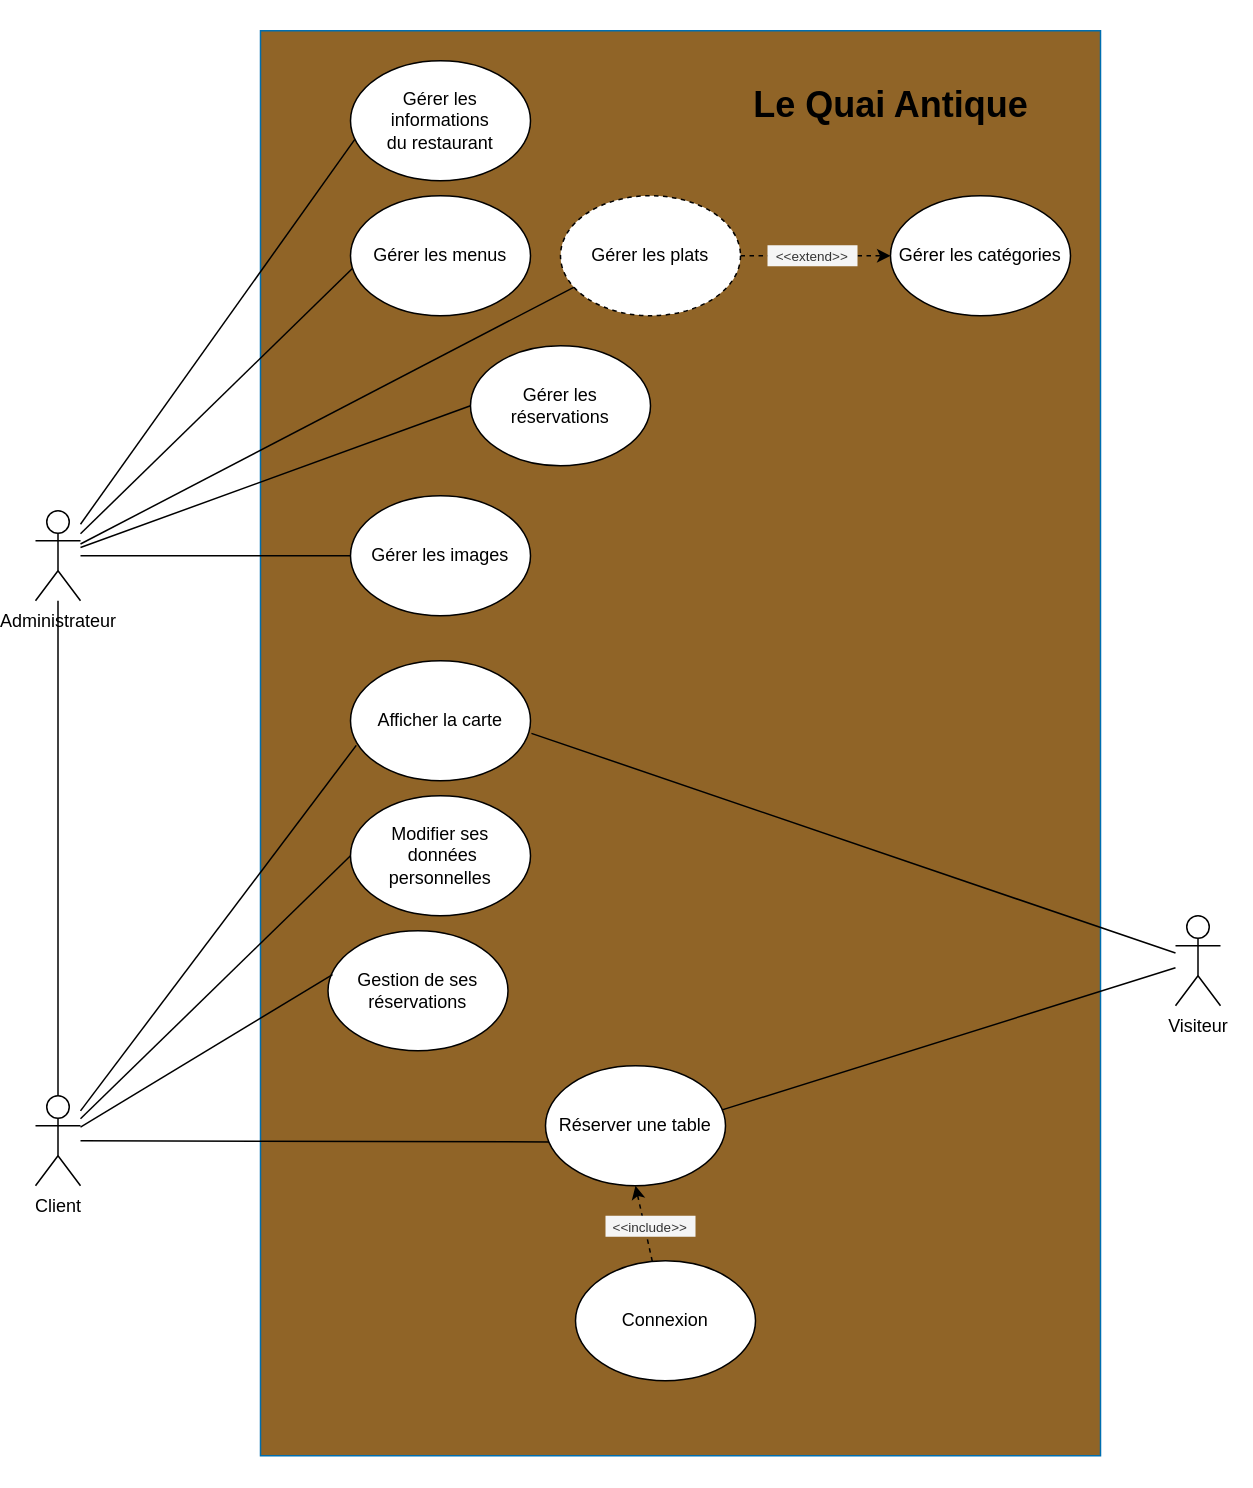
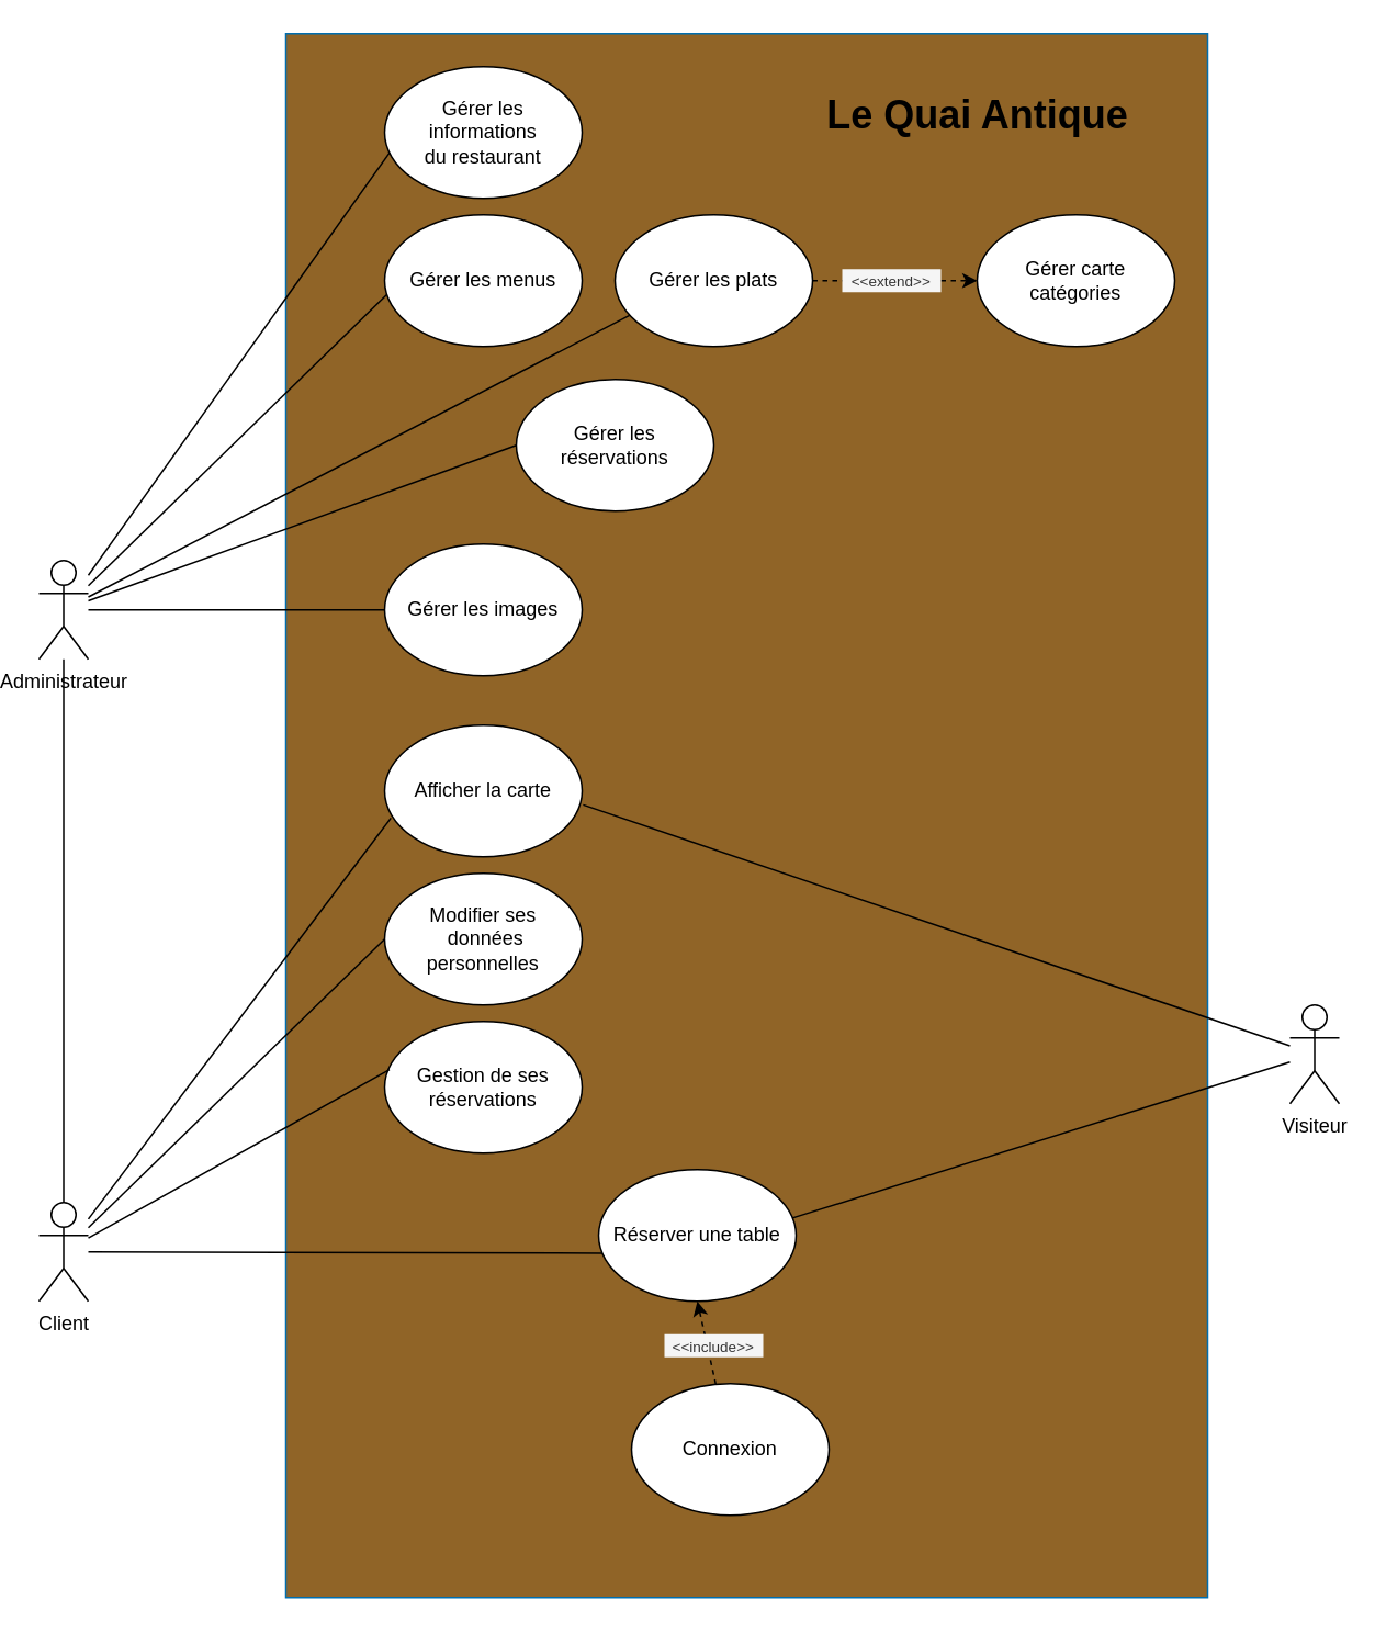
  <mxCell id="0" />
  <mxCell id="1" parent="0" />
  <mxCell id="2" value="" style="rounded=0;whiteSpace=wrap;html=1;fillColor=#906427;strokeColor=#006EAF;rotation=0;fontColor=#ffffff;" vertex="1" parent="1"><mxGeometry x="170" y="20" width="560" height="950" as="geometry" /></mxCell>
  <mxCell id="3" value="Le Quai Antique" style="text;strokeColor=none;fillColor=none;html=1;fontSize=24;fontStyle=1;verticalAlign=middle;align=center;" vertex="1" parent="1"><mxGeometry x="540" y="50" width="100" height="40" as="geometry" /></mxCell>
  <mxCell id="4" style="rounded=0;orthogonalLoop=1;jettySize=auto;html=1;endArrow=none;endFill=0;" edge="1" parent="1" source="6" target="23"><mxGeometry relative="1" as="geometry" /></mxCell>
  <mxCell id="5" style="rounded=0;orthogonalLoop=1;jettySize=auto;html=1;entryX=0;entryY=0.5;entryDx=0;entryDy=0;endArrow=none;endFill=0;" edge="1" parent="1" source="6" target="24"><mxGeometry relative="1" as="geometry" /></mxCell>
  <mxCell id="6" value="Administrateur" style="shape=umlActor;verticalLabelPosition=bottom;verticalAlign=top;html=1;outlineConnect=0;" vertex="1" parent="1"><mxGeometry x="20" y="340" width="30" height="60" as="geometry" /></mxCell>
  <mxCell id="7" style="rounded=0;orthogonalLoop=1;jettySize=auto;html=1;endArrow=none;endFill=0;entryX=0.033;entryY=0.635;entryDx=0;entryDy=0;entryPerimeter=0;" edge="1" parent="1" source="9" target="15"><mxGeometry relative="1" as="geometry"><mxPoint x="230" y="540" as="targetPoint" /></mxGeometry></mxCell>
  <mxCell id="8" style="rounded=0;orthogonalLoop=1;jettySize=auto;html=1;endArrow=none;endFill=0;entryX=0.032;entryY=0.705;entryDx=0;entryDy=0;entryPerimeter=0;" edge="1" parent="1" source="9" target="14"><mxGeometry relative="1" as="geometry" /></mxCell>
  <mxCell id="9" value="Client" style="shape=umlActor;verticalLabelPosition=bottom;verticalAlign=top;html=1;outlineConnect=0;" vertex="1" parent="1"><mxGeometry x="20" y="730" width="30" height="60" as="geometry" /></mxCell>
  <mxCell id="10" style="rounded=0;orthogonalLoop=1;jettySize=auto;html=1;endArrow=none;endFill=0;entryX=0.977;entryY=0.37;entryDx=0;entryDy=0;entryPerimeter=0;" edge="1" parent="1" source="12" target="15"><mxGeometry relative="1" as="geometry" /></mxCell>
  <mxCell id="11" style="rounded=0;orthogonalLoop=1;jettySize=auto;html=1;endArrow=none;endFill=0;entryX=1.005;entryY=0.605;entryDx=0;entryDy=0;entryPerimeter=0;" edge="1" parent="1" source="12" target="14"><mxGeometry relative="1" as="geometry" /></mxCell>
  <mxCell id="12" value="Visiteur" style="shape=umlActor;verticalLabelPosition=bottom;verticalAlign=top;html=1;outlineConnect=0;" vertex="1" parent="1"><mxGeometry x="780" y="610" width="30" height="60" as="geometry" /></mxCell>
  <mxCell id="13" style="rounded=0;orthogonalLoop=1;jettySize=auto;html=1;endArrow=none;endFill=0;" edge="1" parent="1" source="6" target="9"><mxGeometry relative="1" as="geometry"><mxPoint x="220" y="320" as="targetPoint" /></mxGeometry></mxCell>
  <mxCell id="14" value="Afficher la carte" style="ellipse;whiteSpace=wrap;html=1;" vertex="1" parent="1"><mxGeometry x="230" y="440" width="120" height="80" as="geometry" /></mxCell>
  <mxCell id="15" value="Réserver une table" style="ellipse;whiteSpace=wrap;html=1;" vertex="1" parent="1"><mxGeometry x="360" y="710" width="120" height="80" as="geometry" /></mxCell>
  <mxCell id="16" value="Connexion" style="ellipse;whiteSpace=wrap;html=1;" vertex="1" parent="1"><mxGeometry x="380" y="840" width="120" height="80" as="geometry" /></mxCell>
- <mxCell id="17" value="Gestion de ses réservations" style="ellipse;whiteSpace=wrap;html=1;" vertex="1" parent="1"><mxGeometry x="215" y="620" width="120" height="80" as="geometry" /></mxCell>
+ <mxCell id="17" value="Gestion de ses réservations" style="ellipse;whiteSpace=wrap;html=1;" vertex="1" parent="1"><mxGeometry x="230" y="620" width="120" height="80" as="geometry" /></mxCell>
  <mxCell id="18" style="rounded=0;orthogonalLoop=1;jettySize=auto;html=1;entryX=0.025;entryY=0.365;entryDx=0;entryDy=0;entryPerimeter=0;endArrow=none;endFill=0;" edge="1" parent="1" source="9" target="17"><mxGeometry relative="1" as="geometry" /></mxCell>
  <mxCell id="19" value="Modifier ses&lt;br&gt;&amp;nbsp;données personnelles" style="ellipse;whiteSpace=wrap;html=1;" vertex="1" parent="1"><mxGeometry x="230" y="530" width="120" height="80" as="geometry" /></mxCell>
  <mxCell id="20" style="rounded=0;orthogonalLoop=1;jettySize=auto;html=1;dashed=1;entryX=0.5;entryY=1;entryDx=0;entryDy=0;" edge="1" parent="1" source="16" target="15"><mxGeometry relative="1" as="geometry" /></mxCell>
  <mxCell id="21" value="&lt;font style=&quot;font-size: 9px;&quot;&gt;&amp;lt;&amp;lt;include&amp;gt;&amp;gt;&lt;/font&gt;" style="text;html=1;align=center;verticalAlign=middle;whiteSpace=wrap;rounded=0;fillColor=#f5f5f5;fontColor=#333333;strokeColor=none;" vertex="1" parent="1"><mxGeometry x="400" y="810" width="60" height="14" as="geometry" /></mxCell>
  <mxCell id="22" style="rounded=0;orthogonalLoop=1;jettySize=auto;html=1;entryX=0;entryY=0.5;entryDx=0;entryDy=0;endArrow=none;endFill=0;" edge="1" parent="1" source="9" target="19"><mxGeometry relative="1" as="geometry" /></mxCell>
  <mxCell id="23" value="Gérer les images" style="ellipse;whiteSpace=wrap;html=1;" vertex="1" parent="1"><mxGeometry x="230" y="330" width="120" height="80" as="geometry" /></mxCell>
  <mxCell id="24" value="Gérer les réservations" style="ellipse;whiteSpace=wrap;html=1;" vertex="1" parent="1"><mxGeometry x="310" y="230" width="120" height="80" as="geometry" /></mxCell>
- <mxCell id="25" value="Gérer les catégories" style="ellipse;whiteSpace=wrap;html=1;" vertex="1" parent="1"><mxGeometry x="590" y="130" width="120" height="80" as="geometry" /></mxCell>
+ <mxCell id="25" value="Gérer carte catégories" style="ellipse;whiteSpace=wrap;html=1;" vertex="1" parent="1"><mxGeometry x="590" y="130" width="120" height="80" as="geometry" /></mxCell>
  <mxCell id="26" style="rounded=0;orthogonalLoop=1;jettySize=auto;html=1;entryX=0.083;entryY=0.5;entryDx=0;entryDy=0;entryPerimeter=0;endArrow=none;endFill=0;" edge="1" parent="1" source="6" target="31"><mxGeometry relative="1" as="geometry" /></mxCell>
  <mxCell id="27" style="rounded=0;orthogonalLoop=1;jettySize=auto;html=1;entryX=0.031;entryY=0.641;entryDx=0;entryDy=0;entryPerimeter=0;endArrow=none;endFill=0;" edge="1" parent="1" source="6" target="32"><mxGeometry relative="1" as="geometry" /></mxCell>
  <mxCell id="28" style="rounded=0;orthogonalLoop=1;jettySize=auto;html=1;entryX=0.25;entryY=0.625;entryDx=0;entryDy=0;entryPerimeter=0;endArrow=open;endFill=0;" edge="1" parent="1" source="6" target="30"><mxGeometry relative="1" as="geometry" /></mxCell>
  <mxCell id="29" style="rounded=0;orthogonalLoop=1;jettySize=auto;html=1;dashed=1;" edge="1" parent="1" source="30" target="25"><mxGeometry relative="1" as="geometry" /></mxCell>
- <mxCell id="30" value="Gérer les plats" style="ellipse;whiteSpace=wrap;html=1;dashed=1;" vertex="1" parent="1"><mxGeometry x="370" y="130" width="120" height="80" as="geometry" /></mxCell>
+ <mxCell id="30" value="Gérer les plats" style="ellipse;whiteSpace=wrap;html=1;" vertex="1" parent="1"><mxGeometry x="370" y="130" width="120" height="80" as="geometry" /></mxCell>
  <mxCell id="31" value="Gérer les menus" style="ellipse;whiteSpace=wrap;html=1;" vertex="1" parent="1"><mxGeometry x="230" y="130" width="120" height="80" as="geometry" /></mxCell>
  <mxCell id="32" value="Gérer les informations&lt;br&gt;du restaurant" style="ellipse;whiteSpace=wrap;html=1;" vertex="1" parent="1"><mxGeometry x="230" y="40" width="120" height="80" as="geometry" /></mxCell>
  <mxCell id="33" value="&lt;font style=&quot;font-size: 9px;&quot;&gt;&amp;lt;&amp;lt;extend&amp;gt;&amp;gt;&lt;/font&gt;" style="text;html=1;align=center;verticalAlign=middle;whiteSpace=wrap;rounded=0;fillColor=#f5f5f5;fontColor=#333333;strokeColor=none;" vertex="1" parent="1"><mxGeometry x="508" y="163" width="60" height="14" as="geometry" /></mxCell>
